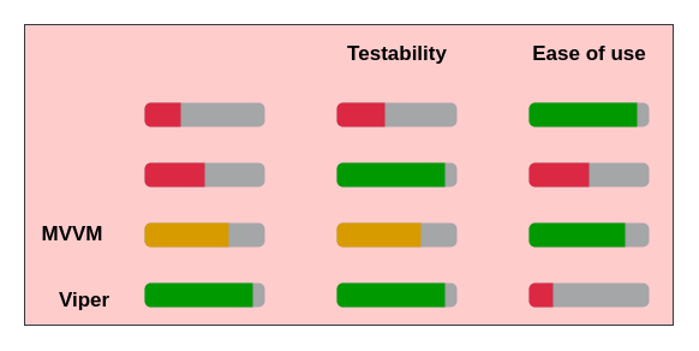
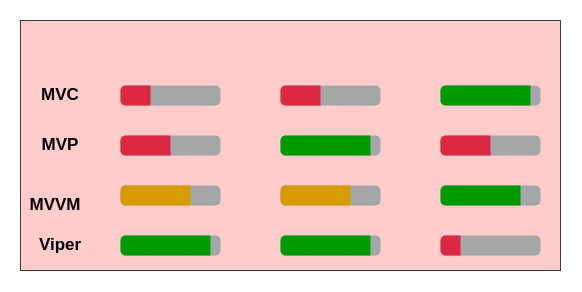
  <mxCell id="0" />
  <mxCell id="1" parent="0" />
  <mxCell id="2" value="" style="rounded=0;whiteSpace=wrap;html=1;fillColor=#ffcccc;strokeColor=#36393d;" vertex="1" parent="1"><mxGeometry x="20" y="20" width="540" height="250" as="geometry" /></mxCell>
- <mxCell id="5" value="MVVM" style="text;html=1;align=center;verticalAlign=middle;whiteSpace=wrap;rounded=0;fontSize=17;fontStyle=1" vertex="1" parent="1"><mxGeometry x="30" y="180" width="60" height="30" as="geometry" /></mxCell>
- <mxCell id="6" value="Viper" style="text;html=1;align=center;verticalAlign=middle;whiteSpace=wrap;rounded=0;fontSize=17;fontStyle=1" vertex="1" parent="1"><mxGeometry x="40" y="235" width="60" height="30" as="geometry" /></mxCell>
+ <mxCell id="3" value="MVC" style="text;html=1;align=center;verticalAlign=middle;whiteSpace=wrap;rounded=0;fontSize=17;fontStyle=1" vertex="1" parent="1"><mxGeometry x="30" y="80" width="60" height="30" as="geometry" /></mxCell>
+ <mxCell id="4" value="MVP" style="text;html=1;align=center;verticalAlign=middle;whiteSpace=wrap;rounded=0;fontSize=17;fontStyle=1" vertex="1" parent="1"><mxGeometry x="30" y="130" width="60" height="30" as="geometry" /></mxCell>
+ <mxCell id="5" value="MVVM" style="text;html=1;align=center;verticalAlign=middle;whiteSpace=wrap;rounded=0;fontSize=17;fontStyle=1" vertex="1" parent="1"><mxGeometry x="25" y="190" width="60" height="30" as="geometry" /></mxCell>
+ <mxCell id="6" value="Viper" style="text;html=1;align=center;verticalAlign=middle;whiteSpace=wrap;rounded=0;fontSize=17;fontStyle=1" vertex="1" parent="1"><mxGeometry x="30" y="230" width="60" height="30" as="geometry" /></mxCell>
  <mxCell id="7" value="" style="html=1;shadow=0;dashed=0;shape=mxgraph.bootstrap.rrect;rSize=5;fillColor=#A4A6A8;strokeColor=none;" vertex="1" parent="1"><mxGeometry x="120" y="85" width="100" height="20" as="geometry" /></mxCell>
  <mxCell id="8" value="" style="html=1;shadow=0;dashed=0;shape=mxgraph.bootstrap.leftButton;rSize=5;fillColor=#DB2843;strokeColor=none;resizeHeight=1;" vertex="1" parent="7"><mxGeometry width="30" height="20" relative="1" as="geometry" /></mxCell>
- <mxCell id="9" value="Testability" style="text;html=1;align=center;verticalAlign=middle;resizable=0;points=[];autosize=1;strokeColor=none;fillColor=none;fontSize=17;fontStyle=1" vertex="1" parent="1"><mxGeometry x="280" y="30" width="100" height="30" as="geometry" /></mxCell>
- <mxCell id="10" value="Ease of use" style="text;html=1;align=center;verticalAlign=middle;resizable=0;points=[];autosize=1;strokeColor=none;fillColor=none;fontSize=17;fontStyle=1" vertex="1" parent="1"><mxGeometry x="435" y="30" width="110" height="30" as="geometry" /></mxCell>
  <mxCell id="11" value="" style="html=1;shadow=0;dashed=0;shape=mxgraph.bootstrap.rrect;rSize=5;fillColor=#A4A6A8;strokeColor=none;" vertex="1" parent="1"><mxGeometry x="120" y="135" width="100" height="20" as="geometry" /></mxCell>
  <mxCell id="12" value="" style="html=1;shadow=0;dashed=0;shape=mxgraph.bootstrap.leftButton;rSize=5;fillColor=#DB2843;strokeColor=none;resizeHeight=1;" vertex="1" parent="11"><mxGeometry width="50" height="20" relative="1" as="geometry" /></mxCell>
  <mxCell id="13" value="" style="html=1;shadow=0;dashed=0;shape=mxgraph.bootstrap.rrect;rSize=5;fillColor=#A4A6A8;strokeColor=none;" vertex="1" parent="1"><mxGeometry x="120" y="185" width="100" height="20" as="geometry" /></mxCell>
  <mxCell id="14" value="" style="html=1;shadow=0;dashed=0;shape=mxgraph.bootstrap.leftButton;rSize=5;fillColor=#D79B00;strokeColor=none;resizeHeight=1;" vertex="1" parent="13"><mxGeometry width="70" height="20" relative="1" as="geometry" /></mxCell>
  <mxCell id="15" value="" style="html=1;shadow=0;dashed=0;shape=mxgraph.bootstrap.rrect;rSize=5;fillColor=#A4A6A8;strokeColor=none;" vertex="1" parent="1"><mxGeometry x="120" y="235" width="100" height="20" as="geometry" /></mxCell>
  <mxCell id="16" value="" style="html=1;shadow=0;dashed=0;shape=mxgraph.bootstrap.leftButton;rSize=5;fillColor=#009900;strokeColor=none;resizeHeight=1;" vertex="1" parent="15"><mxGeometry width="90" height="20" relative="1" as="geometry" /></mxCell>
  <mxCell id="17" value="" style="html=1;shadow=0;dashed=0;shape=mxgraph.bootstrap.rrect;rSize=5;fillColor=#A4A6A8;strokeColor=none;" vertex="1" parent="1"><mxGeometry x="280" y="85" width="100" height="20" as="geometry" /></mxCell>
  <mxCell id="18" value="" style="html=1;shadow=0;dashed=0;shape=mxgraph.bootstrap.leftButton;rSize=5;fillColor=#DB2843;strokeColor=none;resizeHeight=1;" vertex="1" parent="17"><mxGeometry width="40" height="20" relative="1" as="geometry" /></mxCell>
  <mxCell id="19" value="" style="html=1;shadow=0;dashed=0;shape=mxgraph.bootstrap.rrect;rSize=5;fillColor=#A4A6A8;strokeColor=none;" vertex="1" parent="1"><mxGeometry x="280" y="135" width="100" height="20" as="geometry" /></mxCell>
  <mxCell id="20" value="" style="html=1;shadow=0;dashed=0;shape=mxgraph.bootstrap.leftButton;rSize=5;fillColor=#009900;strokeColor=none;resizeHeight=1;" vertex="1" parent="19"><mxGeometry width="90" height="20" relative="1" as="geometry" /></mxCell>
  <mxCell id="21" value="" style="html=1;shadow=0;dashed=0;shape=mxgraph.bootstrap.rrect;rSize=5;fillColor=#A4A6A8;strokeColor=none;" vertex="1" parent="1"><mxGeometry x="280" y="185" width="100" height="20" as="geometry" /></mxCell>
  <mxCell id="22" value="" style="html=1;shadow=0;dashed=0;shape=mxgraph.bootstrap.leftButton;rSize=5;fillColor=#D79B00;strokeColor=none;resizeHeight=1;" vertex="1" parent="21"><mxGeometry width="70" height="20" relative="1" as="geometry" /></mxCell>
  <mxCell id="23" value="" style="html=1;shadow=0;dashed=0;shape=mxgraph.bootstrap.rrect;rSize=5;fillColor=#A4A6A8;strokeColor=none;" vertex="1" parent="1"><mxGeometry x="280" y="235" width="100" height="20" as="geometry" /></mxCell>
  <mxCell id="24" value="" style="html=1;shadow=0;dashed=0;shape=mxgraph.bootstrap.leftButton;rSize=5;fillColor=#009900;strokeColor=none;resizeHeight=1;" vertex="1" parent="23"><mxGeometry width="90" height="20" relative="1" as="geometry" /></mxCell>
  <mxCell id="25" value="" style="html=1;shadow=0;dashed=0;shape=mxgraph.bootstrap.rrect;rSize=5;fillColor=#A4A6A8;strokeColor=none;" vertex="1" parent="1"><mxGeometry x="440" y="85" width="100" height="20" as="geometry" /></mxCell>
  <mxCell id="26" value="" style="html=1;shadow=0;dashed=0;shape=mxgraph.bootstrap.leftButton;rSize=5;fillColor=#009900;strokeColor=none;resizeHeight=1;" vertex="1" parent="25"><mxGeometry width="90" height="20" relative="1" as="geometry" /></mxCell>
  <mxCell id="27" value="" style="html=1;shadow=0;dashed=0;shape=mxgraph.bootstrap.rrect;rSize=5;fillColor=#A4A6A8;strokeColor=none;" vertex="1" parent="1"><mxGeometry x="440" y="135" width="100" height="20" as="geometry" /></mxCell>
  <mxCell id="28" value="" style="html=1;shadow=0;dashed=0;shape=mxgraph.bootstrap.leftButton;rSize=5;fillColor=#DB2843;strokeColor=none;resizeHeight=1;" vertex="1" parent="27"><mxGeometry width="50" height="20" relative="1" as="geometry" /></mxCell>
  <mxCell id="29" value="" style="html=1;shadow=0;dashed=0;shape=mxgraph.bootstrap.rrect;rSize=5;fillColor=#A4A6A8;strokeColor=none;" vertex="1" parent="1"><mxGeometry x="440" y="185" width="100" height="20" as="geometry" /></mxCell>
  <mxCell id="30" value="" style="html=1;shadow=0;dashed=0;shape=mxgraph.bootstrap.leftButton;rSize=5;fillColor=#009900;strokeColor=none;resizeHeight=1;" vertex="1" parent="29"><mxGeometry width="80" height="20" relative="1" as="geometry" /></mxCell>
  <mxCell id="31" value="" style="html=1;shadow=0;dashed=0;shape=mxgraph.bootstrap.rrect;rSize=5;fillColor=#A4A6A8;strokeColor=none;" vertex="1" parent="1"><mxGeometry x="440" y="235" width="100" height="20" as="geometry" /></mxCell>
  <mxCell id="32" value="" style="html=1;shadow=0;dashed=0;shape=mxgraph.bootstrap.leftButton;rSize=5;fillColor=#DB2843;strokeColor=none;resizeHeight=1;" vertex="1" parent="31"><mxGeometry width="20" height="20" relative="1" as="geometry" /></mxCell>
